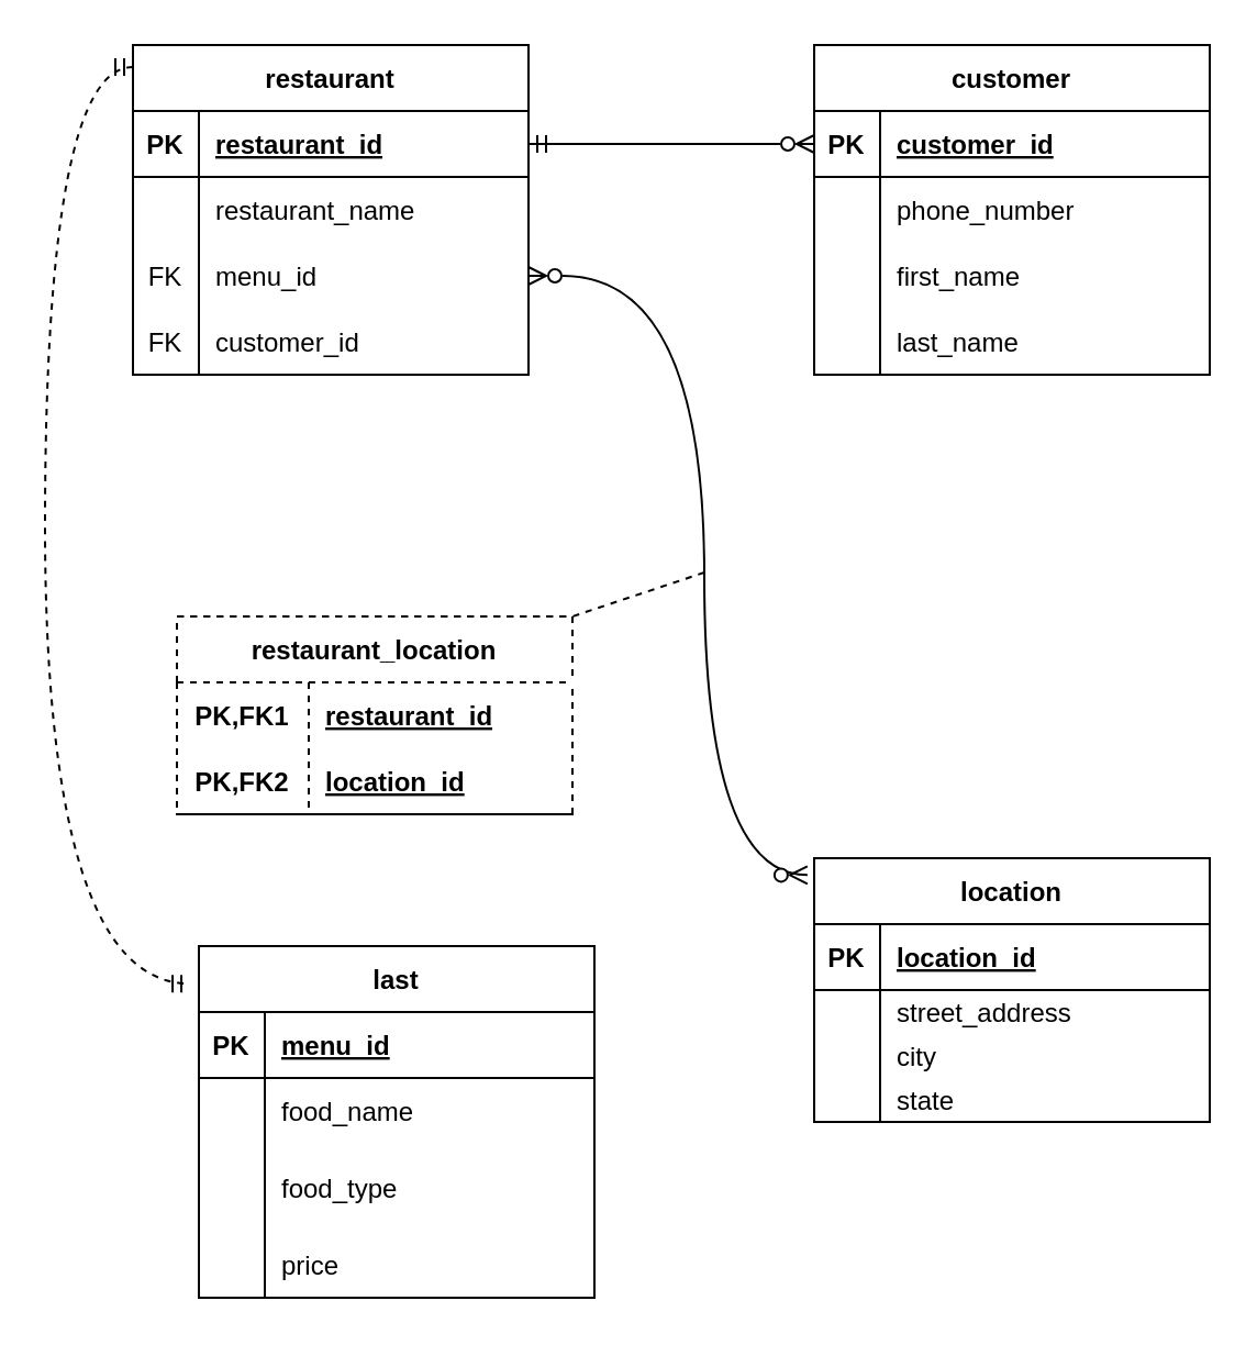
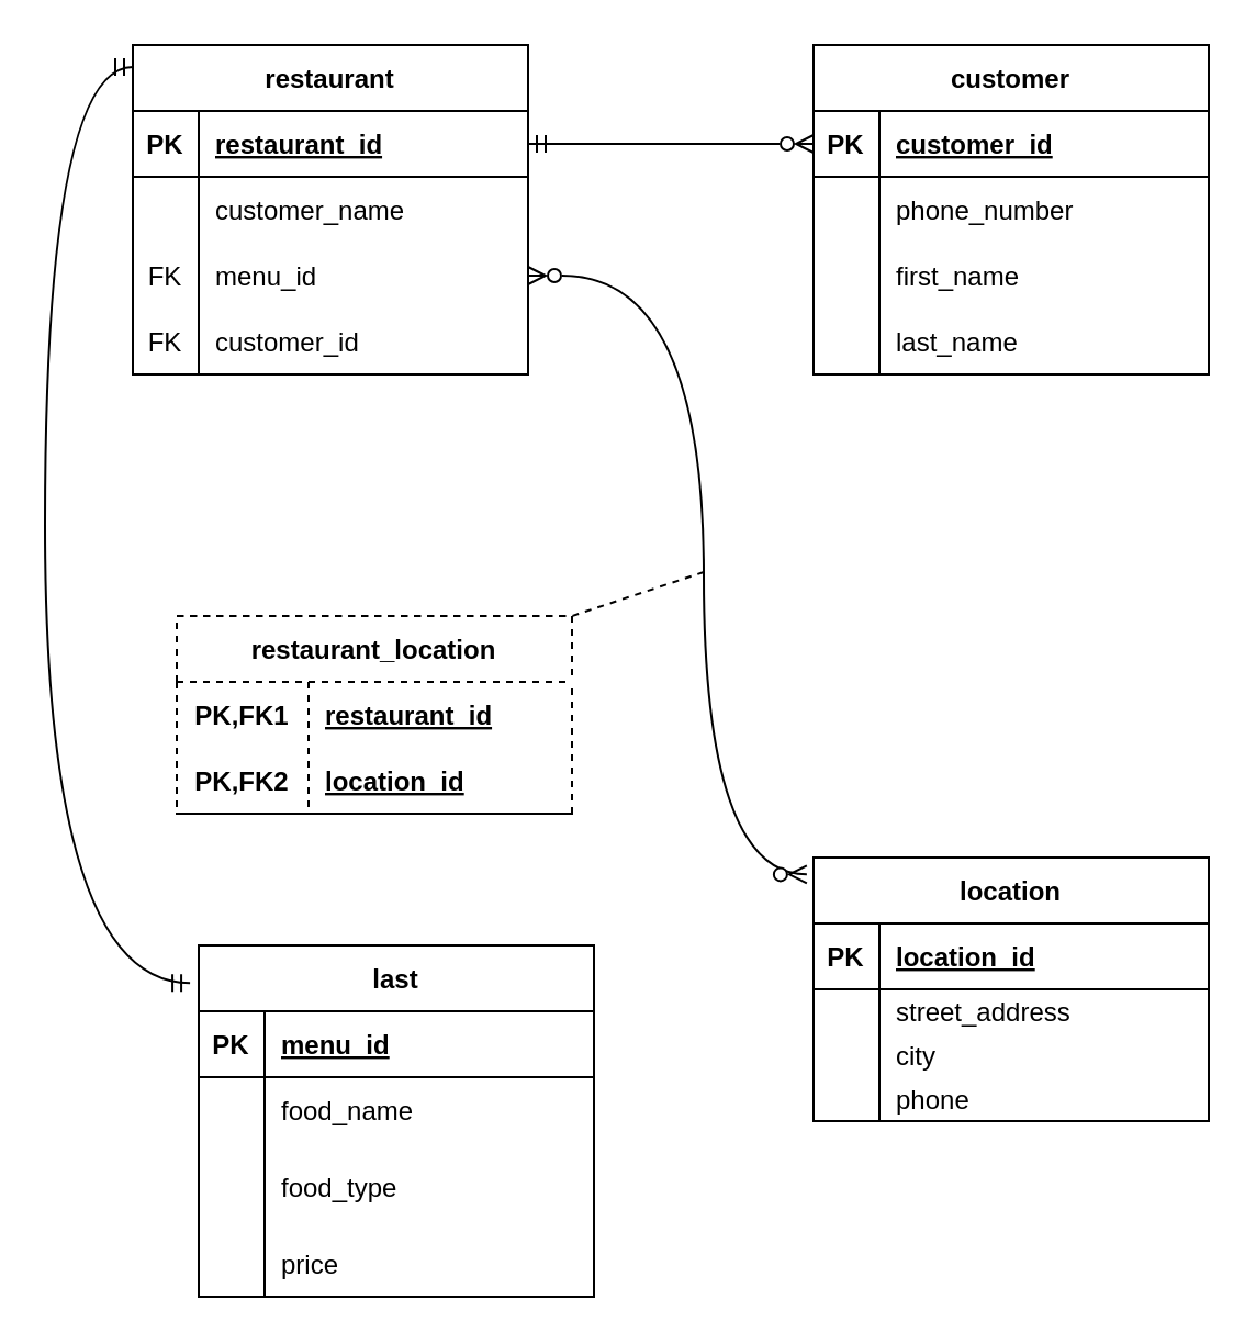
  <mxCell id="0" />
  <mxCell id="1" parent="0" />
  <mxCell id="2" value="restaurant" style="shape=table;startSize=30;container=1;collapsible=1;childLayout=tableLayout;fixedRows=1;rowLines=0;fontStyle=1;align=center;resizeLast=1;" parent="1" vertex="1"><mxGeometry x="60" y="20" width="180" height="150" as="geometry" /></mxCell>
  <mxCell id="3" value="" style="shape=tableRow;horizontal=0;startSize=0;swimlaneHead=0;swimlaneBody=0;fillColor=none;collapsible=0;dropTarget=0;points=[[0,0.5],[1,0.5]];portConstraint=eastwest;top=0;left=0;right=0;bottom=1;" parent="2" vertex="1"><mxGeometry y="30" width="180" height="30" as="geometry" /></mxCell>
  <mxCell id="4" value="PK" style="shape=partialRectangle;connectable=0;fillColor=none;top=0;left=0;bottom=0;right=0;fontStyle=1;overflow=hidden;" parent="3" vertex="1"><mxGeometry width="30" height="30" as="geometry"><mxRectangle width="30" height="30" as="alternateBounds" /></mxGeometry></mxCell>
  <mxCell id="5" value="restaurant_id" style="shape=partialRectangle;connectable=0;fillColor=none;top=0;left=0;bottom=0;right=0;align=left;spacingLeft=6;fontStyle=5;overflow=hidden;" parent="3" vertex="1"><mxGeometry x="30" width="150" height="30" as="geometry"><mxRectangle width="150" height="30" as="alternateBounds" /></mxGeometry></mxCell>
  <mxCell id="6" value="" style="shape=tableRow;horizontal=0;startSize=0;swimlaneHead=0;swimlaneBody=0;fillColor=none;collapsible=0;dropTarget=0;points=[[0,0.5],[1,0.5]];portConstraint=eastwest;top=0;left=0;right=0;bottom=0;" parent="2" vertex="1"><mxGeometry y="60" width="180" height="30" as="geometry" /></mxCell>
  <mxCell id="7" value="" style="shape=partialRectangle;connectable=0;fillColor=none;top=0;left=0;bottom=0;right=0;editable=1;overflow=hidden;" parent="6" vertex="1"><mxGeometry width="30" height="30" as="geometry"><mxRectangle width="30" height="30" as="alternateBounds" /></mxGeometry></mxCell>
- <mxCell id="8" value="restaurant_name" style="shape=partialRectangle;connectable=0;fillColor=none;top=0;left=0;bottom=0;right=0;align=left;spacingLeft=6;overflow=hidden;" parent="6" vertex="1"><mxGeometry x="30" width="150" height="30" as="geometry"><mxRectangle width="150" height="30" as="alternateBounds" /></mxGeometry></mxCell>
+ <mxCell id="8" value="customer_name" style="shape=partialRectangle;connectable=0;fillColor=none;top=0;left=0;bottom=0;right=0;align=left;spacingLeft=6;overflow=hidden;" parent="6" vertex="1"><mxGeometry x="30" width="150" height="30" as="geometry"><mxRectangle width="150" height="30" as="alternateBounds" /></mxGeometry></mxCell>
  <mxCell id="9" style="shape=tableRow;horizontal=0;startSize=0;swimlaneHead=0;swimlaneBody=0;fillColor=none;collapsible=0;dropTarget=0;points=[[0,0.5],[1,0.5]];portConstraint=eastwest;top=0;left=0;right=0;bottom=0;" vertex="1" parent="2"><mxGeometry y="90" width="180" height="30" as="geometry" /></mxCell>
  <mxCell id="10" value="FK" style="shape=partialRectangle;connectable=0;fillColor=none;top=0;left=0;bottom=0;right=0;editable=1;overflow=hidden;" vertex="1" parent="9"><mxGeometry width="30" height="30" as="geometry"><mxRectangle width="30" height="30" as="alternateBounds" /></mxGeometry></mxCell>
  <mxCell id="11" value="menu_id" style="shape=partialRectangle;connectable=0;fillColor=none;top=0;left=0;bottom=0;right=0;align=left;spacingLeft=6;overflow=hidden;" vertex="1" parent="9"><mxGeometry x="30" width="150" height="30" as="geometry"><mxRectangle width="150" height="30" as="alternateBounds" /></mxGeometry></mxCell>
  <mxCell id="12" style="shape=tableRow;horizontal=0;startSize=0;swimlaneHead=0;swimlaneBody=0;fillColor=none;collapsible=0;dropTarget=0;points=[[0,0.5],[1,0.5]];portConstraint=eastwest;top=0;left=0;right=0;bottom=0;" vertex="1" parent="2"><mxGeometry y="120" width="180" height="30" as="geometry" /></mxCell>
  <mxCell id="13" value="FK" style="shape=partialRectangle;connectable=0;fillColor=none;top=0;left=0;bottom=0;right=0;editable=1;overflow=hidden;" vertex="1" parent="12"><mxGeometry width="30" height="30" as="geometry"><mxRectangle width="30" height="30" as="alternateBounds" /></mxGeometry></mxCell>
  <mxCell id="14" value="customer_id" style="shape=partialRectangle;connectable=0;fillColor=none;top=0;left=0;bottom=0;right=0;align=left;spacingLeft=6;overflow=hidden;" vertex="1" parent="12"><mxGeometry x="30" width="150" height="30" as="geometry"><mxRectangle width="150" height="30" as="alternateBounds" /></mxGeometry></mxCell>
  <mxCell id="15" value="last" style="shape=table;startSize=30;container=1;collapsible=1;childLayout=tableLayout;fixedRows=1;rowLines=0;fontStyle=1;align=center;resizeLast=1;" parent="1" vertex="1"><mxGeometry x="90" y="430" width="180" height="160" as="geometry" /></mxCell>
  <mxCell id="16" value="" style="shape=tableRow;horizontal=0;startSize=0;swimlaneHead=0;swimlaneBody=0;fillColor=none;collapsible=0;dropTarget=0;points=[[0,0.5],[1,0.5]];portConstraint=eastwest;top=0;left=0;right=0;bottom=1;" parent="15" vertex="1"><mxGeometry y="30" width="180" height="30" as="geometry" /></mxCell>
  <mxCell id="17" value="PK" style="shape=partialRectangle;connectable=0;fillColor=none;top=0;left=0;bottom=0;right=0;fontStyle=1;overflow=hidden;" parent="16" vertex="1"><mxGeometry width="30" height="30" as="geometry"><mxRectangle width="30" height="30" as="alternateBounds" /></mxGeometry></mxCell>
  <mxCell id="18" value="menu_id" style="shape=partialRectangle;connectable=0;fillColor=none;top=0;left=0;bottom=0;right=0;align=left;spacingLeft=6;fontStyle=5;overflow=hidden;" parent="16" vertex="1"><mxGeometry x="30" width="150" height="30" as="geometry"><mxRectangle width="150" height="30" as="alternateBounds" /></mxGeometry></mxCell>
  <mxCell id="19" value="" style="shape=tableRow;horizontal=0;startSize=0;swimlaneHead=0;swimlaneBody=0;fillColor=none;collapsible=0;dropTarget=0;points=[[0,0.5],[1,0.5]];portConstraint=eastwest;top=0;left=0;right=0;bottom=0;" parent="15" vertex="1"><mxGeometry y="60" width="180" height="30" as="geometry" /></mxCell>
  <mxCell id="20" value="" style="shape=partialRectangle;connectable=0;fillColor=none;top=0;left=0;bottom=0;right=0;editable=1;overflow=hidden;" parent="19" vertex="1"><mxGeometry width="30" height="30" as="geometry"><mxRectangle width="30" height="30" as="alternateBounds" /></mxGeometry></mxCell>
  <mxCell id="21" value="food_name" style="shape=partialRectangle;connectable=0;fillColor=none;top=0;left=0;bottom=0;right=0;align=left;spacingLeft=6;overflow=hidden;" parent="19" vertex="1"><mxGeometry x="30" width="150" height="30" as="geometry"><mxRectangle width="150" height="30" as="alternateBounds" /></mxGeometry></mxCell>
  <mxCell id="22" value="" style="shape=tableRow;horizontal=0;startSize=0;swimlaneHead=0;swimlaneBody=0;fillColor=none;collapsible=0;dropTarget=0;points=[[0,0.5],[1,0.5]];portConstraint=eastwest;top=0;left=0;right=0;bottom=0;" parent="15" vertex="1"><mxGeometry y="90" width="180" height="40" as="geometry" /></mxCell>
  <mxCell id="23" value="" style="shape=partialRectangle;connectable=0;fillColor=none;top=0;left=0;bottom=0;right=0;editable=1;overflow=hidden;" parent="22" vertex="1"><mxGeometry width="30" height="40" as="geometry"><mxRectangle width="30" height="40" as="alternateBounds" /></mxGeometry></mxCell>
  <mxCell id="24" value="food_type" style="shape=partialRectangle;connectable=0;fillColor=none;top=0;left=0;bottom=0;right=0;align=left;spacingLeft=6;overflow=hidden;" parent="22" vertex="1"><mxGeometry x="30" width="150" height="40" as="geometry"><mxRectangle width="150" height="40" as="alternateBounds" /></mxGeometry></mxCell>
  <mxCell id="25" style="shape=tableRow;horizontal=0;startSize=0;swimlaneHead=0;swimlaneBody=0;fillColor=none;collapsible=0;dropTarget=0;points=[[0,0.5],[1,0.5]];portConstraint=eastwest;top=0;left=0;right=0;bottom=0;" vertex="1" parent="15"><mxGeometry y="130" width="180" height="30" as="geometry" /></mxCell>
  <mxCell id="26" style="shape=partialRectangle;connectable=0;fillColor=none;top=0;left=0;bottom=0;right=0;editable=1;overflow=hidden;" vertex="1" parent="25"><mxGeometry width="30" height="30" as="geometry"><mxRectangle width="30" height="30" as="alternateBounds" /></mxGeometry></mxCell>
  <mxCell id="27" value="price" style="shape=partialRectangle;connectable=0;fillColor=none;top=0;left=0;bottom=0;right=0;align=left;spacingLeft=6;overflow=hidden;" vertex="1" parent="25"><mxGeometry x="30" width="150" height="30" as="geometry"><mxRectangle width="150" height="30" as="alternateBounds" /></mxGeometry></mxCell>
  <mxCell id="28" value="location" style="shape=table;startSize=30;container=1;collapsible=1;childLayout=tableLayout;fixedRows=1;rowLines=0;fontStyle=1;align=center;resizeLast=1;" parent="1" vertex="1"><mxGeometry x="370" y="390" width="180" height="120" as="geometry" /></mxCell>
  <mxCell id="29" value="" style="shape=tableRow;horizontal=0;startSize=0;swimlaneHead=0;swimlaneBody=0;fillColor=none;collapsible=0;dropTarget=0;points=[[0,0.5],[1,0.5]];portConstraint=eastwest;top=0;left=0;right=0;bottom=1;" parent="28" vertex="1"><mxGeometry y="30" width="180" height="30" as="geometry" /></mxCell>
  <mxCell id="30" value="PK" style="shape=partialRectangle;connectable=0;fillColor=none;top=0;left=0;bottom=0;right=0;fontStyle=1;overflow=hidden;" parent="29" vertex="1"><mxGeometry width="30" height="30" as="geometry"><mxRectangle width="30" height="30" as="alternateBounds" /></mxGeometry></mxCell>
  <mxCell id="31" value="location_id" style="shape=partialRectangle;connectable=0;fillColor=none;top=0;left=0;bottom=0;right=0;align=left;spacingLeft=6;fontStyle=5;overflow=hidden;" parent="29" vertex="1"><mxGeometry x="30" width="150" height="30" as="geometry"><mxRectangle width="150" height="30" as="alternateBounds" /></mxGeometry></mxCell>
  <mxCell id="32" value="" style="shape=tableRow;horizontal=0;startSize=0;swimlaneHead=0;swimlaneBody=0;fillColor=none;collapsible=0;dropTarget=0;points=[[0,0.5],[1,0.5]];portConstraint=eastwest;top=0;left=0;right=0;bottom=0;" parent="28" vertex="1"><mxGeometry y="60" width="180" height="20" as="geometry" /></mxCell>
  <mxCell id="33" value="" style="shape=partialRectangle;connectable=0;fillColor=none;top=0;left=0;bottom=0;right=0;editable=1;overflow=hidden;" parent="32" vertex="1"><mxGeometry width="30" height="20" as="geometry"><mxRectangle width="30" height="20" as="alternateBounds" /></mxGeometry></mxCell>
  <mxCell id="34" value="street_address" style="shape=partialRectangle;connectable=0;fillColor=none;top=0;left=0;bottom=0;right=0;align=left;spacingLeft=6;overflow=hidden;" parent="32" vertex="1"><mxGeometry x="30" width="150" height="20" as="geometry"><mxRectangle width="150" height="20" as="alternateBounds" /></mxGeometry></mxCell>
  <mxCell id="35" style="shape=tableRow;horizontal=0;startSize=0;swimlaneHead=0;swimlaneBody=0;fillColor=none;collapsible=0;dropTarget=0;points=[[0,0.5],[1,0.5]];portConstraint=eastwest;top=0;left=0;right=0;bottom=0;" parent="28" vertex="1"><mxGeometry y="80" width="180" height="20" as="geometry" /></mxCell>
  <mxCell id="36" style="shape=partialRectangle;connectable=0;fillColor=none;top=0;left=0;bottom=0;right=0;editable=1;overflow=hidden;" parent="35" vertex="1"><mxGeometry width="30" height="20" as="geometry"><mxRectangle width="30" height="20" as="alternateBounds" /></mxGeometry></mxCell>
  <mxCell id="37" value="city" style="shape=partialRectangle;connectable=0;fillColor=none;top=0;left=0;bottom=0;right=0;align=left;spacingLeft=6;overflow=hidden;" parent="35" vertex="1"><mxGeometry x="30" width="150" height="20" as="geometry"><mxRectangle width="150" height="20" as="alternateBounds" /></mxGeometry></mxCell>
  <mxCell id="38" style="shape=tableRow;horizontal=0;startSize=0;swimlaneHead=0;swimlaneBody=0;fillColor=none;collapsible=0;dropTarget=0;points=[[0,0.5],[1,0.5]];portConstraint=eastwest;top=0;left=0;right=0;bottom=0;" parent="28" vertex="1"><mxGeometry y="100" width="180" height="20" as="geometry" /></mxCell>
  <mxCell id="39" style="shape=partialRectangle;connectable=0;fillColor=none;top=0;left=0;bottom=0;right=0;editable=1;overflow=hidden;" parent="38" vertex="1"><mxGeometry width="30" height="20" as="geometry"><mxRectangle width="30" height="20" as="alternateBounds" /></mxGeometry></mxCell>
- <mxCell id="40" value="state" style="shape=partialRectangle;connectable=0;fillColor=none;top=0;left=0;bottom=0;right=0;align=left;spacingLeft=6;overflow=hidden;" parent="38" vertex="1"><mxGeometry x="30" width="150" height="20" as="geometry"><mxRectangle width="150" height="20" as="alternateBounds" /></mxGeometry></mxCell>
+ <mxCell id="40" value="phone" style="shape=partialRectangle;connectable=0;fillColor=none;top=0;left=0;bottom=0;right=0;align=left;spacingLeft=6;overflow=hidden;" parent="38" vertex="1"><mxGeometry x="30" width="150" height="20" as="geometry"><mxRectangle width="150" height="20" as="alternateBounds" /></mxGeometry></mxCell>
  <mxCell id="41" value="customer" style="shape=table;startSize=30;container=1;collapsible=1;childLayout=tableLayout;fixedRows=1;rowLines=0;fontStyle=1;align=center;resizeLast=1;" parent="1" vertex="1"><mxGeometry x="370" y="20" width="180" height="150" as="geometry" /></mxCell>
  <mxCell id="42" value="" style="shape=tableRow;horizontal=0;startSize=0;swimlaneHead=0;swimlaneBody=0;fillColor=none;collapsible=0;dropTarget=0;points=[[0,0.5],[1,0.5]];portConstraint=eastwest;top=0;left=0;right=0;bottom=1;" parent="41" vertex="1"><mxGeometry y="30" width="180" height="30" as="geometry" /></mxCell>
  <mxCell id="43" value="PK" style="shape=partialRectangle;connectable=0;fillColor=none;top=0;left=0;bottom=0;right=0;fontStyle=1;overflow=hidden;" parent="42" vertex="1"><mxGeometry width="30" height="30" as="geometry"><mxRectangle width="30" height="30" as="alternateBounds" /></mxGeometry></mxCell>
  <mxCell id="44" value="customer_id" style="shape=partialRectangle;connectable=0;fillColor=none;top=0;left=0;bottom=0;right=0;align=left;spacingLeft=6;fontStyle=5;overflow=hidden;" parent="42" vertex="1"><mxGeometry x="30" width="150" height="30" as="geometry"><mxRectangle width="150" height="30" as="alternateBounds" /></mxGeometry></mxCell>
  <mxCell id="45" value="" style="shape=tableRow;horizontal=0;startSize=0;swimlaneHead=0;swimlaneBody=0;fillColor=none;collapsible=0;dropTarget=0;points=[[0,0.5],[1,0.5]];portConstraint=eastwest;top=0;left=0;right=0;bottom=0;" parent="41" vertex="1"><mxGeometry y="60" width="180" height="30" as="geometry" /></mxCell>
  <mxCell id="46" value="" style="shape=partialRectangle;connectable=0;fillColor=none;top=0;left=0;bottom=0;right=0;editable=1;overflow=hidden;" parent="45" vertex="1"><mxGeometry width="30" height="30" as="geometry"><mxRectangle width="30" height="30" as="alternateBounds" /></mxGeometry></mxCell>
  <mxCell id="47" value="phone_number" style="shape=partialRectangle;connectable=0;fillColor=none;top=0;left=0;bottom=0;right=0;align=left;spacingLeft=6;overflow=hidden;" parent="45" vertex="1"><mxGeometry x="30" width="150" height="30" as="geometry"><mxRectangle width="150" height="30" as="alternateBounds" /></mxGeometry></mxCell>
  <mxCell id="48" value="" style="shape=tableRow;horizontal=0;startSize=0;swimlaneHead=0;swimlaneBody=0;fillColor=none;collapsible=0;dropTarget=0;points=[[0,0.5],[1,0.5]];portConstraint=eastwest;top=0;left=0;right=0;bottom=0;" parent="41" vertex="1"><mxGeometry y="90" width="180" height="30" as="geometry" /></mxCell>
  <mxCell id="49" value="" style="shape=partialRectangle;connectable=0;fillColor=none;top=0;left=0;bottom=0;right=0;editable=1;overflow=hidden;" parent="48" vertex="1"><mxGeometry width="30" height="30" as="geometry"><mxRectangle width="30" height="30" as="alternateBounds" /></mxGeometry></mxCell>
  <mxCell id="50" value="first_name" style="shape=partialRectangle;connectable=0;fillColor=none;top=0;left=0;bottom=0;right=0;align=left;spacingLeft=6;overflow=hidden;" parent="48" vertex="1"><mxGeometry x="30" width="150" height="30" as="geometry"><mxRectangle width="150" height="30" as="alternateBounds" /></mxGeometry></mxCell>
  <mxCell id="51" value="" style="shape=tableRow;horizontal=0;startSize=0;swimlaneHead=0;swimlaneBody=0;fillColor=none;collapsible=0;dropTarget=0;points=[[0,0.5],[1,0.5]];portConstraint=eastwest;top=0;left=0;right=0;bottom=0;" parent="41" vertex="1"><mxGeometry y="120" width="180" height="30" as="geometry" /></mxCell>
  <mxCell id="52" value="" style="shape=partialRectangle;connectable=0;fillColor=none;top=0;left=0;bottom=0;right=0;editable=1;overflow=hidden;" parent="51" vertex="1"><mxGeometry width="30" height="30" as="geometry"><mxRectangle width="30" height="30" as="alternateBounds" /></mxGeometry></mxCell>
  <mxCell id="53" value="last_name" style="shape=partialRectangle;connectable=0;fillColor=none;top=0;left=0;bottom=0;right=0;align=left;spacingLeft=6;overflow=hidden;" parent="51" vertex="1"><mxGeometry x="30" width="150" height="30" as="geometry"><mxRectangle width="150" height="30" as="alternateBounds" /></mxGeometry></mxCell>
  <mxCell id="54" value="" style="edgeStyle=orthogonalEdgeStyle;fontSize=12;html=1;endArrow=ERzeroToMany;endFill=1;startArrow=ERzeroToMany;rounded=0;entryX=-0.017;entryY=0.064;entryDx=0;entryDy=0;entryPerimeter=0;curved=1;startFill=0;" parent="1" target="28" edge="1"><mxGeometry width="100" height="100" relative="1" as="geometry"><mxPoint x="240" y="125" as="sourcePoint" /><mxPoint x="360" y="410" as="targetPoint" /><Array as="points"><mxPoint x="320" y="125" /><mxPoint x="320" y="398" /></Array></mxGeometry></mxCell>
  <mxCell id="55" value="" style="edgeStyle=entityRelationEdgeStyle;fontSize=12;html=1;endArrow=ERzeroToMany;startArrow=ERmandOne;rounded=0;exitX=1;exitY=0.5;exitDx=0;exitDy=0;endFill=0;" parent="1" source="3" edge="1"><mxGeometry width="100" height="100" relative="1" as="geometry"><mxPoint x="160" y="380" as="sourcePoint" /><mxPoint x="370" y="65" as="targetPoint" /></mxGeometry></mxCell>
  <mxCell id="56" value="restaurant_location" style="shape=table;startSize=30;container=1;collapsible=1;childLayout=tableLayout;fixedRows=1;rowLines=0;fontStyle=1;align=center;resizeLast=1;dashed=1;" parent="1" vertex="1"><mxGeometry x="80" y="280" width="180" height="90" as="geometry" /></mxCell>
  <mxCell id="57" value="" style="shape=tableRow;horizontal=0;startSize=0;swimlaneHead=0;swimlaneBody=0;fillColor=none;collapsible=0;dropTarget=0;points=[[0,0.5],[1,0.5]];portConstraint=eastwest;top=0;left=0;right=0;bottom=0;" parent="56" vertex="1"><mxGeometry y="30" width="180" height="30" as="geometry" /></mxCell>
  <mxCell id="58" value="PK,FK1" style="shape=partialRectangle;connectable=0;fillColor=none;top=0;left=0;bottom=0;right=0;fontStyle=1;overflow=hidden;" parent="57" vertex="1"><mxGeometry width="60" height="30" as="geometry"><mxRectangle width="60" height="30" as="alternateBounds" /></mxGeometry></mxCell>
  <mxCell id="59" value="restaurant_id" style="shape=partialRectangle;connectable=0;fillColor=none;top=0;left=0;bottom=0;right=0;align=left;spacingLeft=6;fontStyle=5;overflow=hidden;" parent="57" vertex="1"><mxGeometry x="60" width="120" height="30" as="geometry"><mxRectangle width="120" height="30" as="alternateBounds" /></mxGeometry></mxCell>
  <mxCell id="60" value="" style="shape=tableRow;horizontal=0;startSize=0;swimlaneHead=0;swimlaneBody=0;fillColor=none;collapsible=0;dropTarget=0;points=[[0,0.5],[1,0.5]];portConstraint=eastwest;top=0;left=0;right=0;bottom=1;" parent="56" vertex="1"><mxGeometry y="60" width="180" height="30" as="geometry" /></mxCell>
  <mxCell id="61" value="PK,FK2" style="shape=partialRectangle;connectable=0;fillColor=none;top=0;left=0;bottom=0;right=0;fontStyle=1;overflow=hidden;" parent="60" vertex="1"><mxGeometry width="60" height="30" as="geometry"><mxRectangle width="60" height="30" as="alternateBounds" /></mxGeometry></mxCell>
  <mxCell id="62" value="location_id" style="shape=partialRectangle;connectable=0;fillColor=none;top=0;left=0;bottom=0;right=0;align=left;spacingLeft=6;fontStyle=5;overflow=hidden;" parent="60" vertex="1"><mxGeometry x="60" width="120" height="30" as="geometry"><mxRectangle width="120" height="30" as="alternateBounds" /></mxGeometry></mxCell>
- <mxCell id="63" value="" style="fontSize=12;html=1;endArrow=ERmandOne;rounded=0;entryX=-0.022;entryY=0.107;entryDx=0;entryDy=0;entryPerimeter=0;elbow=vertical;edgeStyle=orthogonalEdgeStyle;curved=1;endFill=0;startArrow=ERmandOne;startFill=0;dashed=1;" parent="1" source="2" target="15" edge="1"><mxGeometry width="100" height="100" relative="1" as="geometry"><mxPoint x="40" y="30" as="sourcePoint" /><mxPoint x="90" y="210" as="targetPoint" /><Array as="points"><mxPoint x="20" y="30" /><mxPoint x="20" y="447" /></Array></mxGeometry></mxCell>
+ <mxCell id="63" value="" style="fontSize=12;html=1;endArrow=ERmandOne;rounded=0;entryX=-0.022;entryY=0.107;entryDx=0;entryDy=0;entryPerimeter=0;elbow=vertical;edgeStyle=orthogonalEdgeStyle;curved=1;endFill=0;startArrow=ERmandOne;startFill=0;" parent="1" source="2" target="15" edge="1"><mxGeometry width="100" height="100" relative="1" as="geometry"><mxPoint x="40" y="30" as="sourcePoint" /><mxPoint x="90" y="210" as="targetPoint" /><Array as="points"><mxPoint x="20" y="30" /><mxPoint x="20" y="447" /></Array></mxGeometry></mxCell>
  <mxCell id="64" value="" style="fontSize=12;html=1;endArrow=none;endFill=0;rounded=0;elbow=vertical;entryX=0;entryY=0;entryDx=0;entryDy=0;dashed=1;" parent="1" target="56" edge="1"><mxGeometry width="100" height="100" relative="1" as="geometry"><mxPoint x="320" y="260" as="sourcePoint" /><mxPoint x="250" y="170" as="targetPoint" /><Array as="points"><mxPoint x="260" y="280" /><mxPoint x="80" y="280" /></Array></mxGeometry></mxCell>
